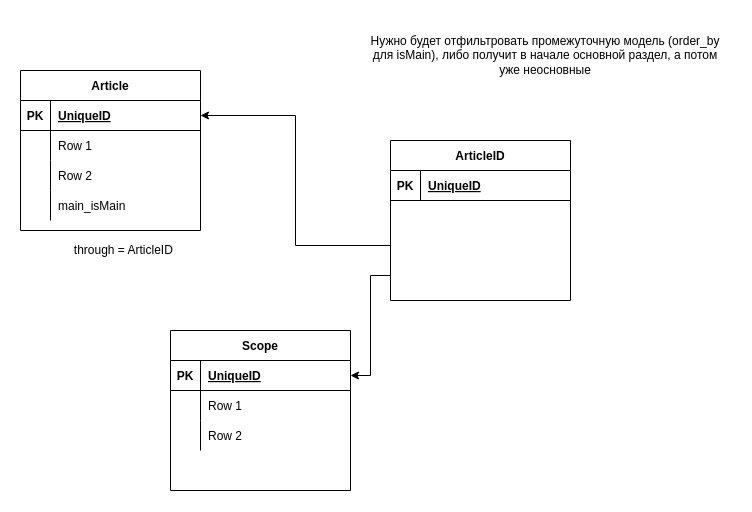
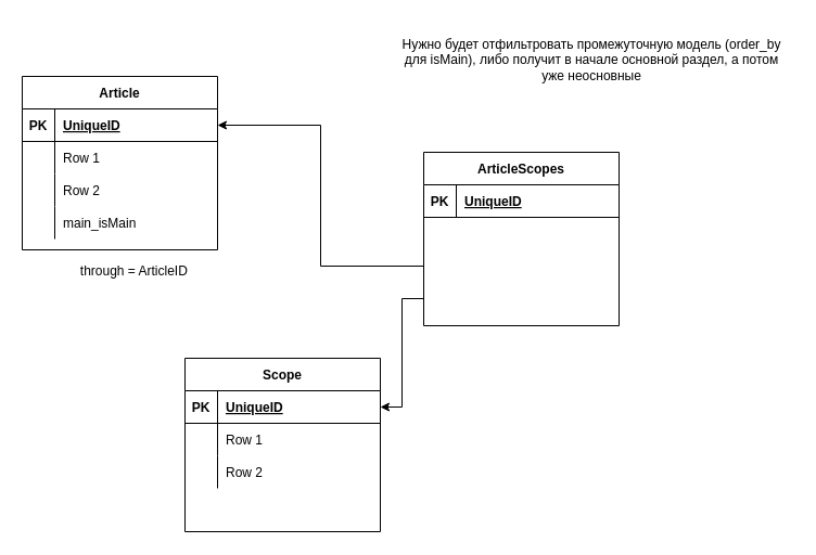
  <mxCell id="0" />
  <mxCell id="1" parent="0" />
  <mxCell id="2" value="Article" style="shape=table;startSize=30;container=1;collapsible=1;childLayout=tableLayout;fixedRows=1;rowLines=0;fontStyle=1;align=center;resizeLast=1;" vertex="1" parent="1"><mxGeometry x="20" y="70" width="180" height="160" as="geometry" /></mxCell>
  <mxCell id="3" value="" style="shape=partialRectangle;collapsible=0;dropTarget=0;pointerEvents=0;fillColor=none;top=0;left=0;bottom=1;right=0;points=[[0,0.5],[1,0.5]];portConstraint=eastwest;" vertex="1" parent="2"><mxGeometry y="30" width="180" height="30" as="geometry" /></mxCell>
  <mxCell id="4" value="PK" style="shape=partialRectangle;connectable=0;fillColor=none;top=0;left=0;bottom=0;right=0;fontStyle=1;overflow=hidden;" vertex="1" parent="3"><mxGeometry width="30" height="30" as="geometry" /></mxCell>
  <mxCell id="5" value="UniqueID" style="shape=partialRectangle;connectable=0;fillColor=none;top=0;left=0;bottom=0;right=0;align=left;spacingLeft=6;fontStyle=5;overflow=hidden;" vertex="1" parent="3"><mxGeometry x="30" width="150" height="30" as="geometry" /></mxCell>
  <mxCell id="6" value="" style="shape=partialRectangle;collapsible=0;dropTarget=0;pointerEvents=0;fillColor=none;top=0;left=0;bottom=0;right=0;points=[[0,0.5],[1,0.5]];portConstraint=eastwest;" vertex="1" parent="2"><mxGeometry y="60" width="180" height="30" as="geometry" /></mxCell>
  <mxCell id="7" value="" style="shape=partialRectangle;connectable=0;fillColor=none;top=0;left=0;bottom=0;right=0;editable=1;overflow=hidden;" vertex="1" parent="6"><mxGeometry width="30" height="30" as="geometry" /></mxCell>
  <mxCell id="8" value="Row 1" style="shape=partialRectangle;connectable=0;fillColor=none;top=0;left=0;bottom=0;right=0;align=left;spacingLeft=6;overflow=hidden;" vertex="1" parent="6"><mxGeometry x="30" width="150" height="30" as="geometry" /></mxCell>
  <mxCell id="9" value="" style="shape=partialRectangle;collapsible=0;dropTarget=0;pointerEvents=0;fillColor=none;top=0;left=0;bottom=0;right=0;points=[[0,0.5],[1,0.5]];portConstraint=eastwest;" vertex="1" parent="2"><mxGeometry y="90" width="180" height="30" as="geometry" /></mxCell>
  <mxCell id="10" value="" style="shape=partialRectangle;connectable=0;fillColor=none;top=0;left=0;bottom=0;right=0;editable=1;overflow=hidden;" vertex="1" parent="9"><mxGeometry width="30" height="30" as="geometry" /></mxCell>
  <mxCell id="11" value="Row 2" style="shape=partialRectangle;connectable=0;fillColor=none;top=0;left=0;bottom=0;right=0;align=left;spacingLeft=6;overflow=hidden;" vertex="1" parent="9"><mxGeometry x="30" width="150" height="30" as="geometry" /></mxCell>
  <mxCell id="12" value="" style="shape=partialRectangle;collapsible=0;dropTarget=0;pointerEvents=0;fillColor=none;top=0;left=0;bottom=0;right=0;points=[[0,0.5],[1,0.5]];portConstraint=eastwest;" vertex="1" parent="2"><mxGeometry y="120" width="180" height="30" as="geometry" /></mxCell>
  <mxCell id="13" value="" style="shape=partialRectangle;connectable=0;fillColor=none;top=0;left=0;bottom=0;right=0;editable=1;overflow=hidden;" vertex="1" parent="12"><mxGeometry width="30" height="30" as="geometry" /></mxCell>
  <mxCell id="14" value="main_isMain" style="shape=partialRectangle;connectable=0;fillColor=none;top=0;left=0;bottom=0;right=0;align=left;spacingLeft=6;overflow=hidden;" vertex="1" parent="12"><mxGeometry x="30" width="150" height="30" as="geometry" /></mxCell>
- <mxCell id="15" value="ArticleID" style="shape=table;startSize=30;container=1;collapsible=1;childLayout=tableLayout;fixedRows=1;rowLines=0;fontStyle=1;align=center;resizeLast=1;" vertex="1" parent="1"><mxGeometry x="390" y="140" width="180" height="160" as="geometry" /></mxCell>
+ <mxCell id="15" value="ArticleScopes" style="shape=table;startSize=30;container=1;collapsible=1;childLayout=tableLayout;fixedRows=1;rowLines=0;fontStyle=1;align=center;resizeLast=1;" vertex="1" parent="1"><mxGeometry x="390" y="140" width="180" height="160" as="geometry" /></mxCell>
  <mxCell id="16" value="" style="shape=partialRectangle;collapsible=0;dropTarget=0;pointerEvents=0;fillColor=none;top=0;left=0;bottom=1;right=0;points=[[0,0.5],[1,0.5]];portConstraint=eastwest;" vertex="1" parent="15"><mxGeometry y="30" width="180" height="30" as="geometry" /></mxCell>
  <mxCell id="17" value="PK" style="shape=partialRectangle;connectable=0;fillColor=none;top=0;left=0;bottom=0;right=0;fontStyle=1;overflow=hidden;" vertex="1" parent="16"><mxGeometry width="30" height="30" as="geometry" /></mxCell>
  <mxCell id="18" value="UniqueID" style="shape=partialRectangle;connectable=0;fillColor=none;top=0;left=0;bottom=0;right=0;align=left;spacingLeft=6;fontStyle=5;overflow=hidden;" vertex="1" parent="16"><mxGeometry x="30" width="150" height="30" as="geometry" /></mxCell>
  <mxCell id="19" value="" style="shape=partialRectangle;collapsible=0;dropTarget=0;pointerEvents=0;fillColor=none;top=0;left=0;bottom=0;right=0;points=[[0,0.5],[1,0.5]];portConstraint=eastwest;" vertex="1" parent="15"><mxGeometry y="60" width="180" height="30" as="geometry" /></mxCell>
  <mxCell id="20" value="" style="shape=partialRectangle;connectable=0;fillColor=none;top=0;left=0;bottom=0;right=0;editable=1;overflow=hidden;" vertex="1" parent="19"><mxGeometry width="30" height="30" as="geometry" /></mxCell>
  <mxCell id="21" value="" style="shape=partialRectangle;collapsible=0;dropTarget=0;pointerEvents=0;fillColor=none;top=0;left=0;bottom=0;right=0;points=[[0,0.5],[1,0.5]];portConstraint=eastwest;" vertex="1" parent="15"><mxGeometry y="90" width="180" height="30" as="geometry" /></mxCell>
  <mxCell id="22" value="" style="shape=partialRectangle;connectable=0;fillColor=none;top=0;left=0;bottom=0;right=0;editable=1;overflow=hidden;" vertex="1" parent="21"><mxGeometry width="30" height="30" as="geometry" /></mxCell>
  <mxCell id="23" value="" style="shape=partialRectangle;collapsible=0;dropTarget=0;pointerEvents=0;fillColor=none;top=0;left=0;bottom=0;right=0;points=[[0,0.5],[1,0.5]];portConstraint=eastwest;" vertex="1" parent="15"><mxGeometry y="120" width="180" height="30" as="geometry" /></mxCell>
  <mxCell id="24" value="" style="shape=partialRectangle;connectable=0;fillColor=none;top=0;left=0;bottom=0;right=0;editable=1;overflow=hidden;" vertex="1" parent="23"><mxGeometry width="30" height="30" as="geometry" /></mxCell>
  <mxCell id="25" style="edgeStyle=orthogonalEdgeStyle;rounded=0;orthogonalLoop=1;jettySize=auto;html=1;" edge="1" parent="1" source="21" target="3"><mxGeometry relative="1" as="geometry" /></mxCell>
  <mxCell id="26" style="edgeStyle=orthogonalEdgeStyle;rounded=0;orthogonalLoop=1;jettySize=auto;html=1;exitX=0;exitY=0.5;exitDx=0;exitDy=0;entryX=1;entryY=0.5;entryDx=0;entryDy=0;" edge="1" parent="1" source="23" target="28"><mxGeometry relative="1" as="geometry" /></mxCell>
  <mxCell id="27" value="Scope" style="shape=table;startSize=30;container=1;collapsible=1;childLayout=tableLayout;fixedRows=1;rowLines=0;fontStyle=1;align=center;resizeLast=1;" vertex="1" parent="1"><mxGeometry x="170" y="330" width="180" height="160" as="geometry" /></mxCell>
  <mxCell id="28" value="" style="shape=partialRectangle;collapsible=0;dropTarget=0;pointerEvents=0;fillColor=none;top=0;left=0;bottom=1;right=0;points=[[0,0.5],[1,0.5]];portConstraint=eastwest;" vertex="1" parent="27"><mxGeometry y="30" width="180" height="30" as="geometry" /></mxCell>
  <mxCell id="29" value="PK" style="shape=partialRectangle;connectable=0;fillColor=none;top=0;left=0;bottom=0;right=0;fontStyle=1;overflow=hidden;" vertex="1" parent="28"><mxGeometry width="30" height="30" as="geometry" /></mxCell>
  <mxCell id="30" value="UniqueID" style="shape=partialRectangle;connectable=0;fillColor=none;top=0;left=0;bottom=0;right=0;align=left;spacingLeft=6;fontStyle=5;overflow=hidden;" vertex="1" parent="28"><mxGeometry x="30" width="150" height="30" as="geometry" /></mxCell>
  <mxCell id="31" value="" style="shape=partialRectangle;collapsible=0;dropTarget=0;pointerEvents=0;fillColor=none;top=0;left=0;bottom=0;right=0;points=[[0,0.5],[1,0.5]];portConstraint=eastwest;" vertex="1" parent="27"><mxGeometry y="60" width="180" height="30" as="geometry" /></mxCell>
  <mxCell id="32" value="" style="shape=partialRectangle;connectable=0;fillColor=none;top=0;left=0;bottom=0;right=0;editable=1;overflow=hidden;" vertex="1" parent="31"><mxGeometry width="30" height="30" as="geometry" /></mxCell>
  <mxCell id="33" value="Row 1" style="shape=partialRectangle;connectable=0;fillColor=none;top=0;left=0;bottom=0;right=0;align=left;spacingLeft=6;overflow=hidden;" vertex="1" parent="31"><mxGeometry x="30" width="150" height="30" as="geometry" /></mxCell>
  <mxCell id="34" value="" style="shape=partialRectangle;collapsible=0;dropTarget=0;pointerEvents=0;fillColor=none;top=0;left=0;bottom=0;right=0;points=[[0,0.5],[1,0.5]];portConstraint=eastwest;" vertex="1" parent="27"><mxGeometry y="90" width="180" height="30" as="geometry" /></mxCell>
  <mxCell id="35" value="" style="shape=partialRectangle;connectable=0;fillColor=none;top=0;left=0;bottom=0;right=0;editable=1;overflow=hidden;" vertex="1" parent="34"><mxGeometry width="30" height="30" as="geometry" /></mxCell>
  <mxCell id="36" value="Row 2" style="shape=partialRectangle;connectable=0;fillColor=none;top=0;left=0;bottom=0;right=0;align=left;spacingLeft=6;overflow=hidden;" vertex="1" parent="34"><mxGeometry x="30" width="150" height="30" as="geometry" /></mxCell>
  <mxCell id="37" value="" style="shape=partialRectangle;collapsible=0;dropTarget=0;pointerEvents=0;fillColor=none;top=0;left=0;bottom=0;right=0;points=[[0,0.5],[1,0.5]];portConstraint=eastwest;" vertex="1" parent="27"><mxGeometry y="120" width="180" height="30" as="geometry" /></mxCell>
  <mxCell id="38" value="" style="shape=partialRectangle;connectable=0;fillColor=none;top=0;left=0;bottom=0;right=0;editable=1;overflow=hidden;" vertex="1" parent="37"><mxGeometry width="30" height="30" as="geometry" /></mxCell>
  <mxCell id="39" value="through = ArticleID&amp;nbsp;" style="text;html=1;strokeColor=none;fillColor=none;align=center;verticalAlign=middle;whiteSpace=wrap;rounded=0;" vertex="1" parent="1"><mxGeometry x="20" y="240" width="210" height="20" as="geometry" /></mxCell>
  <mxCell id="40" value="Нужно будет отфильтровать промежуточную модель (order_by для isMain), либо получит в начале основной раздел, а потом уже неосновные" style="text;html=1;strokeColor=none;fillColor=none;align=center;verticalAlign=middle;whiteSpace=wrap;rounded=0;" vertex="1" parent="1"><mxGeometry x="360" y="20" width="370" height="70" as="geometry" /></mxCell>
